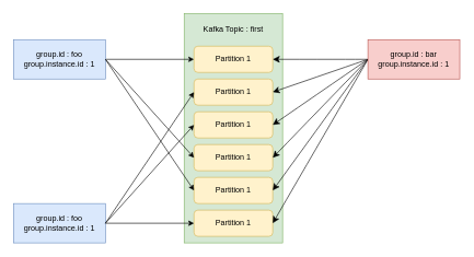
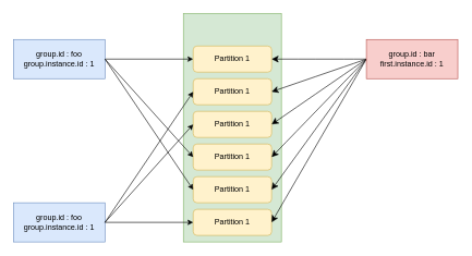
  <mxCell id="0" />
  <mxCell id="1" parent="0" />
  <mxCell id="2" value="" style="rounded=0;whiteSpace=wrap;html=1;fillColor=#d5e8d4;strokeColor=#82b366;" parent="1" vertex="1"><mxGeometry x="280" y="20" width="150" height="350" as="geometry" /></mxCell>
  <mxCell id="3" style="edgeStyle=orthogonalEdgeStyle;rounded=0;orthogonalLoop=1;jettySize=auto;html=1;entryX=0;entryY=0.5;entryDx=0;entryDy=0;" parent="1" source="4" target="6" edge="1"><mxGeometry relative="1" as="geometry" /></mxCell>
  <mxCell id="4" value="group.id : foo&lt;br&gt;group.instance.id : 1" style="rounded=0;whiteSpace=wrap;html=1;align=center;fillColor=#dae8fc;strokeColor=#6c8ebf;" parent="1" vertex="1"><mxGeometry x="20" y="60" width="140" height="60" as="geometry" /></mxCell>
- <mxCell id="5" value="Kafka Topic : first" style="text;html=1;strokeColor=none;fillColor=none;align=center;verticalAlign=middle;whiteSpace=wrap;rounded=0;" parent="1" vertex="1"><mxGeometry x="300" y="30" width="110" height="30" as="geometry" /></mxCell>
  <mxCell id="6" value="Partition 1" style="rounded=1;whiteSpace=wrap;html=1;fillColor=#fff2cc;strokeColor=#d6b656;" parent="1" vertex="1"><mxGeometry x="295" y="70" width="120" height="40" as="geometry" /></mxCell>
  <mxCell id="7" value="Partition 1" style="rounded=1;whiteSpace=wrap;html=1;fillColor=#fff2cc;strokeColor=#d6b656;" parent="1" vertex="1"><mxGeometry x="295" y="120" width="120" height="40" as="geometry" /></mxCell>
  <mxCell id="8" value="Partition 1" style="rounded=1;whiteSpace=wrap;html=1;fillColor=#fff2cc;strokeColor=#d6b656;" parent="1" vertex="1"><mxGeometry x="295" y="170" width="120" height="40" as="geometry" /></mxCell>
  <mxCell id="9" value="Partition 1" style="rounded=1;whiteSpace=wrap;html=1;fillColor=#fff2cc;strokeColor=#d6b656;" parent="1" vertex="1"><mxGeometry x="295" width="120" height="40" as="geometry" y="220" /></mxCell>
  <mxCell id="10" value="Partition 1" style="rounded=1;whiteSpace=wrap;html=1;fillColor=#fff2cc;strokeColor=#d6b656;" parent="1" vertex="1"><mxGeometry x="295" y="270" width="120" height="40" as="geometry" /></mxCell>
  <mxCell id="11" value="Partition 1" style="rounded=1;whiteSpace=wrap;html=1;fillColor=#fff2cc;strokeColor=#d6b656;" parent="1" vertex="1"><mxGeometry x="295" y="320" width="120" height="40" as="geometry" /></mxCell>
  <mxCell id="12" value="" style="endArrow=classic;html=1;rounded=0;exitX=1;exitY=0.5;exitDx=0;exitDy=0;entryX=0;entryY=0.5;entryDx=0;entryDy=0;" parent="1" source="4" target="9" edge="1"><mxGeometry width="50" height="50" relative="1" as="geometry"><mxPoint x="180" y="110" as="sourcePoint" /><mxPoint x="315" y="160" as="targetPoint" /></mxGeometry></mxCell>
  <mxCell id="13" value="" style="endArrow=classic;html=1;rounded=0;exitX=1;exitY=0.5;exitDx=0;exitDy=0;entryX=0;entryY=0.5;entryDx=0;entryDy=0;" parent="1" source="4" target="10" edge="1"><mxGeometry width="50" height="50" relative="1" as="geometry"><mxPoint x="190" y="120" as="sourcePoint" /><mxPoint x="325" y="170" as="targetPoint" /></mxGeometry></mxCell>
  <mxCell id="14" value="group.id : foo&lt;br&gt;group.instance.id : 1" style="rounded=0;whiteSpace=wrap;html=1;align=center;fillColor=#dae8fc;strokeColor=#6c8ebf;" parent="1" vertex="1"><mxGeometry x="20" y="310" width="140" height="60" as="geometry" /></mxCell>
  <mxCell id="15" style="rounded=0;orthogonalLoop=1;jettySize=auto;html=1;exitX=1;exitY=0.5;exitDx=0;exitDy=0;entryX=0;entryY=0.5;entryDx=0;entryDy=0;" parent="1" source="14" target="11" edge="1"><mxGeometry relative="1" as="geometry"><mxPoint x="180" y="440" as="sourcePoint" /><mxPoint x="260" y="430" as="targetPoint" /></mxGeometry></mxCell>
  <mxCell id="16" style="rounded=0;orthogonalLoop=1;jettySize=auto;html=1;exitX=1;exitY=0.5;exitDx=0;exitDy=0;entryX=0;entryY=0.5;entryDx=0;entryDy=0;" parent="1" source="14" target="8" edge="1"><mxGeometry relative="1" as="geometry"><mxPoint x="170" y="350" as="sourcePoint" /><mxPoint x="305" y="350" as="targetPoint" /></mxGeometry></mxCell>
  <mxCell id="17" style="rounded=0;orthogonalLoop=1;jettySize=auto;html=1;exitX=1;exitY=0.5;exitDx=0;exitDy=0;entryX=0;entryY=0.5;entryDx=0;entryDy=0;" parent="1" source="14" target="7" edge="1"><mxGeometry relative="1" as="geometry"><mxPoint x="170" y="350" as="sourcePoint" /><mxPoint x="305" y="350" as="targetPoint" /></mxGeometry></mxCell>
  <mxCell id="18" style="edgeStyle=none;curved=1;rounded=0;orthogonalLoop=1;jettySize=auto;html=1;entryX=1;entryY=0.5;entryDx=0;entryDy=0;fontSize=12;startSize=8;endSize=8;" edge="1" parent="1" source="24" target="6"><mxGeometry relative="1" as="geometry" /></mxCell>
  <mxCell id="19" style="edgeStyle=none;curved=1;rounded=0;orthogonalLoop=1;jettySize=auto;html=1;entryX=1;entryY=0.5;entryDx=0;entryDy=0;fontSize=12;startSize=8;endSize=8;exitX=0;exitY=0.5;exitDx=0;exitDy=0;" edge="1" parent="1" source="24" target="7"><mxGeometry relative="1" as="geometry" /></mxCell>
  <mxCell id="20" style="edgeStyle=none;curved=1;rounded=0;orthogonalLoop=1;jettySize=auto;html=1;entryX=1;entryY=0.5;entryDx=0;entryDy=0;fontSize=12;startSize=8;endSize=8;exitX=0;exitY=0.5;exitDx=0;exitDy=0;" edge="1" parent="1" source="24" target="8"><mxGeometry relative="1" as="geometry" /></mxCell>
  <mxCell id="21" style="edgeStyle=none;curved=1;rounded=0;orthogonalLoop=1;jettySize=auto;html=1;entryX=1;entryY=0.5;entryDx=0;entryDy=0;fontSize=12;startSize=8;endSize=8;exitX=0;exitY=0.5;exitDx=0;exitDy=0;" edge="1" parent="1" source="24" target="9"><mxGeometry relative="1" as="geometry" /></mxCell>
  <mxCell id="22" style="edgeStyle=none;curved=1;rounded=0;orthogonalLoop=1;jettySize=auto;html=1;entryX=1;entryY=0.5;entryDx=0;entryDy=0;fontSize=12;startSize=8;endSize=8;exitX=0;exitY=0.5;exitDx=0;exitDy=0;" edge="1" parent="1" source="24" target="10"><mxGeometry relative="1" as="geometry" /></mxCell>
  <mxCell id="23" style="edgeStyle=none;curved=1;rounded=0;orthogonalLoop=1;jettySize=auto;html=1;entryX=1;entryY=0.5;entryDx=0;entryDy=0;fontSize=12;startSize=8;endSize=8;" edge="1" parent="1" target="11"><mxGeometry relative="1" as="geometry"><mxPoint x="560" y="90" as="sourcePoint" /></mxGeometry></mxCell>
- <mxCell id="24" value="group.id : bar&lt;br&gt;group.instance.id : 1" style="rounded=0;whiteSpace=wrap;html=1;align=center;fillColor=#f8cecc;strokeColor=#b85450;" vertex="1" parent="1"><mxGeometry x="560" y="60" width="140" height="60" as="geometry" /></mxCell>
+ <mxCell id="24" value="group.id : bar&lt;br&gt;first.instance.id : 1" style="rounded=0;whiteSpace=wrap;html=1;align=center;fillColor=#f8cecc;strokeColor=#b85450;" vertex="1" parent="1"><mxGeometry x="560" y="60" width="140" height="60" as="geometry" /></mxCell>
